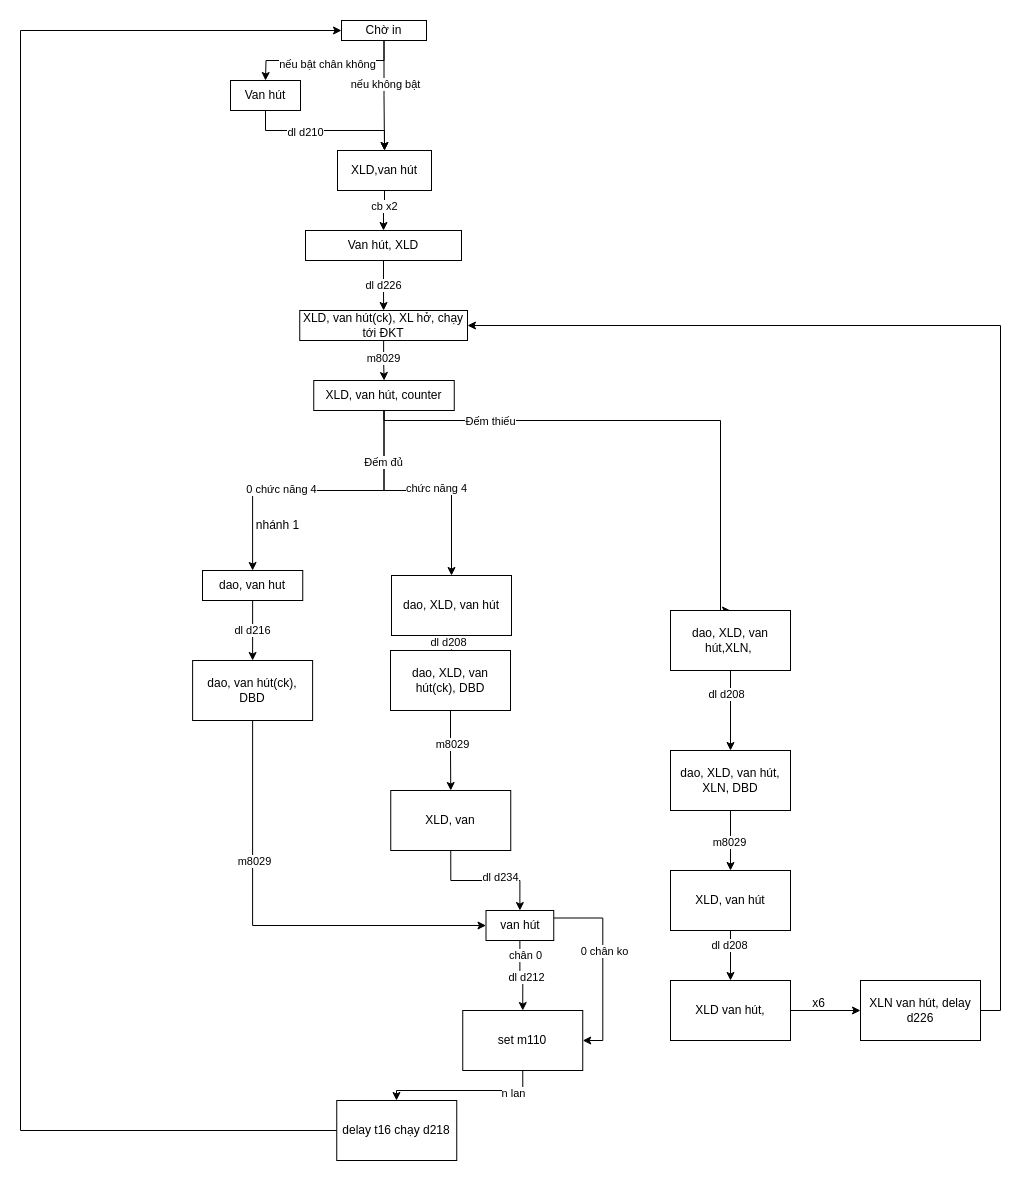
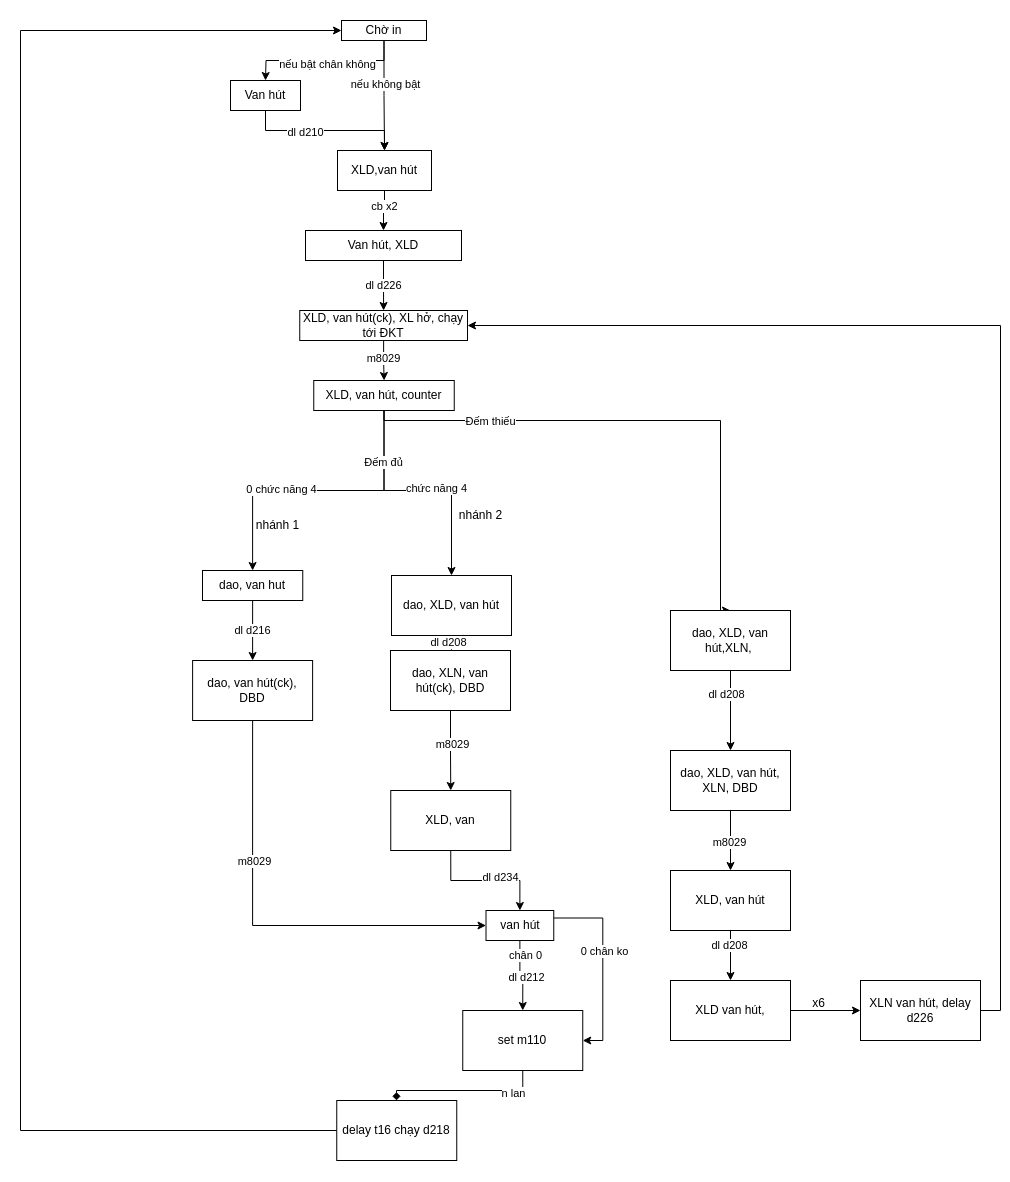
  <mxCell id="0" />
  <mxCell id="1" parent="0" />
  <mxCell id="2" style="edgeStyle=orthogonalEdgeStyle;rounded=0;orthogonalLoop=1;jettySize=auto;html=1;exitX=0.5;exitY=1;exitDx=0;exitDy=0;" parent="1" source="7" edge="1"><mxGeometry relative="1" as="geometry"><mxPoint x="265" y="80" as="targetPoint" /></mxGeometry></mxCell>
  <mxCell id="3" value="Text" style="edgeLabel;html=1;align=center;verticalAlign=middle;resizable=0;points=[];" parent="2" vertex="1" connectable="0"><mxGeometry x="0.043" y="3" relative="1" as="geometry"><mxPoint as="offset" /></mxGeometry></mxCell>
  <mxCell id="4" value="nếu bật chân không" style="edgeLabel;html=1;align=center;verticalAlign=middle;resizable=0;points=[];" parent="2" vertex="1" connectable="0"><mxGeometry x="-0.02" y="3" relative="1" as="geometry"><mxPoint as="offset" /></mxGeometry></mxCell>
  <mxCell id="5" style="edgeStyle=orthogonalEdgeStyle;rounded=0;orthogonalLoop=1;jettySize=auto;html=1;exitX=0.5;exitY=1;exitDx=0;exitDy=0;" parent="1" source="7" target="13" edge="1"><mxGeometry relative="1" as="geometry" /></mxCell>
  <mxCell id="6" value="nếu không bật" style="edgeLabel;html=1;align=center;verticalAlign=middle;resizable=0;points=[];" parent="5" vertex="1" connectable="0"><mxGeometry x="-0.225" y="1" relative="1" as="geometry"><mxPoint as="offset" /></mxGeometry></mxCell>
  <mxCell id="7" value="Chờ in" style="rounded=0;whiteSpace=wrap;html=1;" parent="1" vertex="1"><mxGeometry x="341" y="20" width="85" height="20" as="geometry" /></mxCell>
  <mxCell id="8" style="edgeStyle=orthogonalEdgeStyle;rounded=0;orthogonalLoop=1;jettySize=auto;html=1;exitX=0.5;exitY=1;exitDx=0;exitDy=0;entryX=0.5;entryY=0;entryDx=0;entryDy=0;" parent="1" source="10" target="13" edge="1"><mxGeometry relative="1" as="geometry" /></mxCell>
  <mxCell id="9" value="dl d210" style="edgeLabel;html=1;align=center;verticalAlign=middle;resizable=0;points=[];" parent="8" vertex="1" connectable="0"><mxGeometry x="-0.254" y="-1" relative="1" as="geometry"><mxPoint as="offset" /></mxGeometry></mxCell>
  <mxCell id="10" value="Van hút" style="whiteSpace=wrap;html=1;" parent="1" vertex="1"><mxGeometry x="230" y="80" width="70" height="30" as="geometry" /></mxCell>
  <mxCell id="11" style="edgeStyle=orthogonalEdgeStyle;rounded=0;orthogonalLoop=1;jettySize=auto;html=1;exitX=0.5;exitY=1;exitDx=0;exitDy=0;" parent="1" source="13" target="16" edge="1"><mxGeometry relative="1" as="geometry" /></mxCell>
  <mxCell id="12" value="cb x2" style="edgeLabel;html=1;align=center;verticalAlign=middle;resizable=0;points=[];" parent="11" vertex="1" connectable="0"><mxGeometry x="-0.264" y="-1" relative="1" as="geometry"><mxPoint as="offset" /></mxGeometry></mxCell>
  <mxCell id="13" value="XLD,van hút" style="whiteSpace=wrap;html=1;" parent="1" vertex="1"><mxGeometry x="337" y="150" width="94" height="40" as="geometry" /></mxCell>
  <mxCell id="14" style="edgeStyle=orthogonalEdgeStyle;rounded=0;orthogonalLoop=1;jettySize=auto;html=1;exitX=0.5;exitY=1;exitDx=0;exitDy=0;entryX=0.5;entryY=0;entryDx=0;entryDy=0;" parent="1" source="16" target="19" edge="1"><mxGeometry relative="1" as="geometry" /></mxCell>
  <mxCell id="15" value="dl d226" style="edgeLabel;html=1;align=center;verticalAlign=middle;resizable=0;points=[];" parent="14" vertex="1" connectable="0"><mxGeometry x="-0.328" y="-1" relative="1" as="geometry"><mxPoint y="7" as="offset" /></mxGeometry></mxCell>
  <mxCell id="16" value="Van hút, XLD" style="whiteSpace=wrap;html=1;" parent="1" vertex="1"><mxGeometry x="305" y="230" width="156" height="30" as="geometry" /></mxCell>
  <mxCell id="17" style="edgeStyle=orthogonalEdgeStyle;rounded=0;orthogonalLoop=1;jettySize=auto;html=1;exitX=0.5;exitY=1;exitDx=0;exitDy=0;" parent="1" source="19" target="27" edge="1"><mxGeometry relative="1" as="geometry" /></mxCell>
  <mxCell id="18" value="m8029" style="edgeLabel;html=1;align=center;verticalAlign=middle;resizable=0;points=[];" parent="17" vertex="1" connectable="0"><mxGeometry x="-0.237" y="-1" relative="1" as="geometry"><mxPoint y="3" as="offset" /></mxGeometry></mxCell>
  <mxCell id="19" value="XLD, van hút(ck), XL hở, chạy tới ĐKT" style="whiteSpace=wrap;html=1;" parent="1" vertex="1"><mxGeometry x="299.25" y="310" width="167.75" height="30" as="geometry" /></mxCell>
  <mxCell id="20" style="edgeStyle=orthogonalEdgeStyle;rounded=0;orthogonalLoop=1;jettySize=auto;html=1;exitX=0.5;exitY=1;exitDx=0;exitDy=0;entryX=0.5;entryY=0;entryDx=0;entryDy=0;" parent="1" source="27" target="55" edge="1"><mxGeometry relative="1" as="geometry"><Array as="points"><mxPoint x="384" y="420" /><mxPoint x="720" y="420" /><mxPoint x="720" y="610" /></Array></mxGeometry></mxCell>
  <mxCell id="21" value="Đếm thiếu" style="edgeLabel;html=1;align=center;verticalAlign=middle;resizable=0;points=[];" parent="20" vertex="1" connectable="0"><mxGeometry x="-0.154" y="5" relative="1" as="geometry"><mxPoint x="-115" y="5" as="offset" /></mxGeometry></mxCell>
  <mxCell id="22" style="edgeStyle=orthogonalEdgeStyle;rounded=0;orthogonalLoop=1;jettySize=auto;html=1;exitX=0.5;exitY=1;exitDx=0;exitDy=0;entryX=0.5;entryY=0;entryDx=0;entryDy=0;" parent="1" source="27" target="28" edge="1"><mxGeometry relative="1" as="geometry" /></mxCell>
  <mxCell id="23" value="0 chức năng 4" style="edgeLabel;html=1;align=center;verticalAlign=middle;resizable=0;points=[];" parent="22" vertex="1" connectable="0"><mxGeometry x="0.256" y="-2" relative="1" as="geometry"><mxPoint as="offset" /></mxGeometry></mxCell>
  <mxCell id="24" style="edgeStyle=orthogonalEdgeStyle;rounded=0;orthogonalLoop=1;jettySize=auto;html=1;exitX=0.5;exitY=1;exitDx=0;exitDy=0;entryX=0.5;entryY=0;entryDx=0;entryDy=0;" parent="1" source="27" target="35" edge="1"><mxGeometry relative="1" as="geometry"><Array as="points"><mxPoint x="384" y="490" /><mxPoint x="451" y="490" /></Array></mxGeometry></mxCell>
  <mxCell id="25" value="Đếm đủ" style="edgeLabel;html=1;align=center;verticalAlign=middle;resizable=0;points=[];" parent="24" vertex="1" connectable="0"><mxGeometry x="-0.562" y="-1" relative="1" as="geometry"><mxPoint as="offset" /></mxGeometry></mxCell>
  <mxCell id="26" value="chức năng 4" style="edgeLabel;html=1;align=center;verticalAlign=middle;resizable=0;points=[];" parent="24" vertex="1" connectable="0"><mxGeometry x="0.019" relative="1" as="geometry"><mxPoint x="14" y="-3" as="offset" /></mxGeometry></mxCell>
  <mxCell id="27" value="XLD, van hút, counter" style="whiteSpace=wrap;html=1;" parent="1" vertex="1"><mxGeometry x="313.25" y="380" width="140.5" height="30" as="geometry" /></mxCell>
  <mxCell id="28" value="dao, van hut" style="whiteSpace=wrap;html=1;" parent="1" vertex="1"><mxGeometry x="202" y="570" width="100.25" height="30" as="geometry" /></mxCell>
  <mxCell id="29" value="dl d216" style="edgeStyle=orthogonalEdgeStyle;rounded=0;orthogonalLoop=1;jettySize=auto;html=1;exitX=0.5;exitY=1;exitDx=0;exitDy=0;entryX=0.5;entryY=0;entryDx=0;entryDy=0;" parent="1" source="28" target="32" edge="1"><mxGeometry relative="1" as="geometry"><mxPoint x="252.57" y="649.58" as="targetPoint" /></mxGeometry></mxCell>
  <mxCell id="30" style="edgeStyle=orthogonalEdgeStyle;rounded=0;orthogonalLoop=1;jettySize=auto;html=1;exitX=0.5;exitY=1;exitDx=0;exitDy=0;entryX=0;entryY=0.5;entryDx=0;entryDy=0;" parent="1" source="32" target="47" edge="1"><mxGeometry relative="1" as="geometry"><mxPoint x="250.245" y="757" as="targetPoint" /></mxGeometry></mxCell>
  <mxCell id="31" value="m8029" style="edgeLabel;html=1;align=center;verticalAlign=middle;resizable=0;points=[];" parent="30" vertex="1" connectable="0"><mxGeometry x="-0.36" y="1" relative="1" as="geometry"><mxPoint as="offset" /></mxGeometry></mxCell>
  <mxCell id="32" value="dao, van hút(ck), DBD" style="whiteSpace=wrap;html=1;" parent="1" vertex="1"><mxGeometry x="192.12" y="660" width="120" height="60" as="geometry" /></mxCell>
  <mxCell id="33" style="edgeStyle=orthogonalEdgeStyle;rounded=0;orthogonalLoop=1;jettySize=auto;html=1;exitX=0.5;exitY=1;exitDx=0;exitDy=0;" parent="1" source="35" edge="1"><mxGeometry relative="1" as="geometry"><mxPoint x="451" y="650" as="targetPoint" /></mxGeometry></mxCell>
  <mxCell id="34" value="dl d208" style="edgeLabel;html=1;align=center;verticalAlign=middle;resizable=0;points=[];" parent="33" vertex="1" connectable="0"><mxGeometry x="-0.207" y="-4" relative="1" as="geometry"><mxPoint as="offset" /></mxGeometry></mxCell>
  <mxCell id="35" value="dao, XLD, van hút" style="whiteSpace=wrap;html=1;" parent="1" vertex="1"><mxGeometry x="391" y="575" width="120" height="60" as="geometry" /></mxCell>
  <mxCell id="36" style="edgeStyle=orthogonalEdgeStyle;rounded=0;orthogonalLoop=1;jettySize=auto;html=1;exitX=0.5;exitY=1;exitDx=0;exitDy=0;entryX=0.5;entryY=0;entryDx=0;entryDy=0;" parent="1" source="38" target="41" edge="1"><mxGeometry relative="1" as="geometry" /></mxCell>
  <mxCell id="37" value="m8029" style="edgeLabel;html=1;align=center;verticalAlign=middle;resizable=0;points=[];" parent="36" vertex="1" connectable="0"><mxGeometry x="-0.166" y="1" relative="1" as="geometry"><mxPoint as="offset" /></mxGeometry></mxCell>
- <mxCell id="38" value="dao, XLD, van hút(ck), DBD" style="whiteSpace=wrap;html=1;" parent="1" vertex="1"><mxGeometry x="390" y="650" width="120" height="60" as="geometry" /></mxCell>
+ <mxCell id="38" value="dao, XLN, van hút(ck), DBD" style="whiteSpace=wrap;html=1;" parent="1" vertex="1"><mxGeometry x="390" y="650" width="120" height="60" as="geometry" /></mxCell>
  <mxCell id="39" style="edgeStyle=orthogonalEdgeStyle;rounded=0;orthogonalLoop=1;jettySize=auto;html=1;exitX=0.5;exitY=1;exitDx=0;exitDy=0;entryX=0.5;entryY=0;entryDx=0;entryDy=0;" parent="1" source="41" target="47" edge="1"><mxGeometry relative="1" as="geometry" /></mxCell>
  <mxCell id="40" value="dl d234" style="edgeLabel;html=1;align=center;verticalAlign=middle;resizable=0;points=[];" parent="39" vertex="1" connectable="0"><mxGeometry x="0.223" y="4" relative="1" as="geometry"><mxPoint as="offset" /></mxGeometry></mxCell>
  <mxCell id="41" value="XLD, van" style="whiteSpace=wrap;html=1;" parent="1" vertex="1"><mxGeometry x="390.25" y="790" width="120" height="60" as="geometry" /></mxCell>
  <mxCell id="42" style="edgeStyle=orthogonalEdgeStyle;rounded=0;orthogonalLoop=1;jettySize=auto;html=1;exitX=0.5;exitY=1;exitDx=0;exitDy=0;entryX=0.5;entryY=0;entryDx=0;entryDy=0;" parent="1" source="47" target="50" edge="1"><mxGeometry relative="1" as="geometry" /></mxCell>
  <mxCell id="43" value="dl d212" style="edgeLabel;html=1;align=center;verticalAlign=middle;resizable=0;points=[];" parent="42" vertex="1" connectable="0"><mxGeometry x="0.06" y="3" relative="1" as="geometry"><mxPoint as="offset" /></mxGeometry></mxCell>
  <mxCell id="44" value="chân 0" style="edgeLabel;html=1;align=center;verticalAlign=middle;resizable=0;points=[];" parent="42" vertex="1" connectable="0"><mxGeometry x="-0.582" y="5" relative="1" as="geometry"><mxPoint as="offset" /></mxGeometry></mxCell>
  <mxCell id="45" style="edgeStyle=orthogonalEdgeStyle;rounded=0;orthogonalLoop=1;jettySize=auto;html=1;exitX=1;exitY=0.25;exitDx=0;exitDy=0;entryX=1;entryY=0.5;entryDx=0;entryDy=0;" parent="1" source="47" target="50" edge="1"><mxGeometry relative="1" as="geometry" /></mxCell>
  <mxCell id="46" value="0 chân ko" style="edgeLabel;html=1;align=center;verticalAlign=middle;resizable=0;points=[];" parent="45" vertex="1" connectable="0"><mxGeometry x="-0.146" y="1" relative="1" as="geometry"><mxPoint as="offset" /></mxGeometry></mxCell>
  <mxCell id="47" value="van hút" style="whiteSpace=wrap;html=1;" parent="1" vertex="1"><mxGeometry x="485.5" y="910" width="67.75" height="30" as="geometry" /></mxCell>
- <mxCell id="48" style="edgeStyle=orthogonalEdgeStyle;rounded=0;orthogonalLoop=1;jettySize=auto;html=1;exitX=0.5;exitY=1;exitDx=0;exitDy=0;" parent="1" source="50" target="52" edge="1"><mxGeometry relative="1" as="geometry"><Array as="points"><mxPoint x="522" y="1090" /><mxPoint x="396" y="1090" /></Array></mxGeometry></mxCell>
+ <mxCell id="48" style="edgeStyle=orthogonalEdgeStyle;rounded=0;orthogonalLoop=1;jettySize=auto;html=1;exitX=0.5;exitY=1;exitDx=0;exitDy=0;endArrow=diamond;" parent="1" source="50" target="52" edge="1"><mxGeometry relative="1" as="geometry"><Array as="points"><mxPoint x="522" y="1090" /><mxPoint x="396" y="1090" /></Array></mxGeometry></mxCell>
  <mxCell id="49" value="n lan" style="edgeLabel;html=1;align=center;verticalAlign=middle;resizable=0;points=[];" parent="48" vertex="1" connectable="0"><mxGeometry x="-0.62" y="2" relative="1" as="geometry"><mxPoint as="offset" /></mxGeometry></mxCell>
  <mxCell id="50" value="set m110" style="whiteSpace=wrap;html=1;" parent="1" vertex="1"><mxGeometry x="462.25" y="1010" width="120" height="60" as="geometry" /></mxCell>
  <mxCell id="51" style="edgeStyle=orthogonalEdgeStyle;rounded=0;orthogonalLoop=1;jettySize=auto;html=1;exitX=0;exitY=0.5;exitDx=0;exitDy=0;entryX=0;entryY=0.5;entryDx=0;entryDy=0;" parent="1" source="52" target="7" edge="1"><mxGeometry relative="1" as="geometry"><Array as="points"><mxPoint x="20" y="1130" /><mxPoint x="20" y="30" /></Array></mxGeometry></mxCell>
  <mxCell id="52" value="delay t16 chạy d218" style="whiteSpace=wrap;html=1;" parent="1" vertex="1"><mxGeometry x="336.25" y="1100" width="120" height="60" as="geometry" /></mxCell>
  <mxCell id="53" value="" style="edgeStyle=orthogonalEdgeStyle;rounded=0;orthogonalLoop=1;jettySize=auto;html=1;" parent="1" source="55" target="58" edge="1"><mxGeometry relative="1" as="geometry" /></mxCell>
  <mxCell id="54" value="dl d208" style="edgeLabel;html=1;align=center;verticalAlign=middle;resizable=0;points=[];" parent="53" vertex="1" connectable="0"><mxGeometry x="-0.398" y="-5" relative="1" as="geometry"><mxPoint y="-1" as="offset" /></mxGeometry></mxCell>
  <mxCell id="55" value="dao, XLD, van hút,XLN,&amp;nbsp;" style="whiteSpace=wrap;html=1;" parent="1" vertex="1"><mxGeometry x="670" y="610" width="120" height="60" as="geometry" /></mxCell>
  <mxCell id="56" style="edgeStyle=orthogonalEdgeStyle;rounded=0;orthogonalLoop=1;jettySize=auto;html=1;exitX=0.5;exitY=1;exitDx=0;exitDy=0;entryX=0.5;entryY=0;entryDx=0;entryDy=0;" parent="1" source="58" target="61" edge="1"><mxGeometry relative="1" as="geometry" /></mxCell>
  <mxCell id="57" value="m8029" style="edgeLabel;html=1;align=center;verticalAlign=middle;resizable=0;points=[];" parent="56" vertex="1" connectable="0"><mxGeometry x="0.059" y="-2" relative="1" as="geometry"><mxPoint y="-1" as="offset" /></mxGeometry></mxCell>
  <mxCell id="58" value="dao, XLD, van hút, XLN, DBD" style="whiteSpace=wrap;html=1;" parent="1" vertex="1"><mxGeometry x="670" y="750" width="120" height="60" as="geometry" /></mxCell>
  <mxCell id="59" style="edgeStyle=orthogonalEdgeStyle;rounded=0;orthogonalLoop=1;jettySize=auto;html=1;exitX=0.5;exitY=1;exitDx=0;exitDy=0;entryX=0.5;entryY=0;entryDx=0;entryDy=0;" parent="1" source="61" target="63" edge="1"><mxGeometry relative="1" as="geometry" /></mxCell>
  <mxCell id="60" value="dl d208" style="edgeLabel;html=1;align=center;verticalAlign=middle;resizable=0;points=[];" parent="59" vertex="1" connectable="0"><mxGeometry x="-0.4" y="-2" relative="1" as="geometry"><mxPoint y="-1" as="offset" /></mxGeometry></mxCell>
  <mxCell id="61" value="XLD, van hút" style="whiteSpace=wrap;html=1;" parent="1" vertex="1"><mxGeometry x="670" y="870" width="120" height="60" as="geometry" /></mxCell>
  <mxCell id="62" style="edgeStyle=orthogonalEdgeStyle;rounded=0;orthogonalLoop=1;jettySize=auto;html=1;exitX=1;exitY=0.5;exitDx=0;exitDy=0;" parent="1" source="63" target="67" edge="1"><mxGeometry relative="1" as="geometry" /></mxCell>
  <mxCell id="63" value="XLD van hút," style="whiteSpace=wrap;html=1;" parent="1" vertex="1"><mxGeometry x="670" y="980" width="120" height="60" as="geometry" /></mxCell>
+ <mxCell id="64" value="nhánh 2" style="text;html=1;align=center;verticalAlign=middle;resizable=0;points=[];autosize=1;strokeColor=none;fillColor=none;" parent="1" vertex="1"><mxGeometry x="445" y="500" width="70" height="30" as="geometry" /></mxCell>
  <mxCell id="65" value="nhánh 1" style="text;html=1;align=center;verticalAlign=middle;resizable=0;points=[];autosize=1;strokeColor=none;fillColor=none;" parent="1" vertex="1"><mxGeometry x="242.12" y="510" width="70" height="30" as="geometry" /></mxCell>
  <mxCell id="66" style="edgeStyle=orthogonalEdgeStyle;rounded=0;orthogonalLoop=1;jettySize=auto;html=1;exitX=1;exitY=0.5;exitDx=0;exitDy=0;entryX=1;entryY=0.5;entryDx=0;entryDy=0;" parent="1" source="67" target="19" edge="1"><mxGeometry relative="1" as="geometry" /></mxCell>
  <mxCell id="67" value="XLN van hút, delay d226" style="whiteSpace=wrap;html=1;" parent="1" vertex="1"><mxGeometry x="860" y="980" width="120" height="60" as="geometry" /></mxCell>
  <mxCell id="68" value="x6" style="text;html=1;align=center;verticalAlign=middle;resizable=0;points=[];autosize=1;strokeColor=none;fillColor=none;" parent="1" vertex="1"><mxGeometry x="798" y="988" width="40" height="30" as="geometry" /></mxCell>
